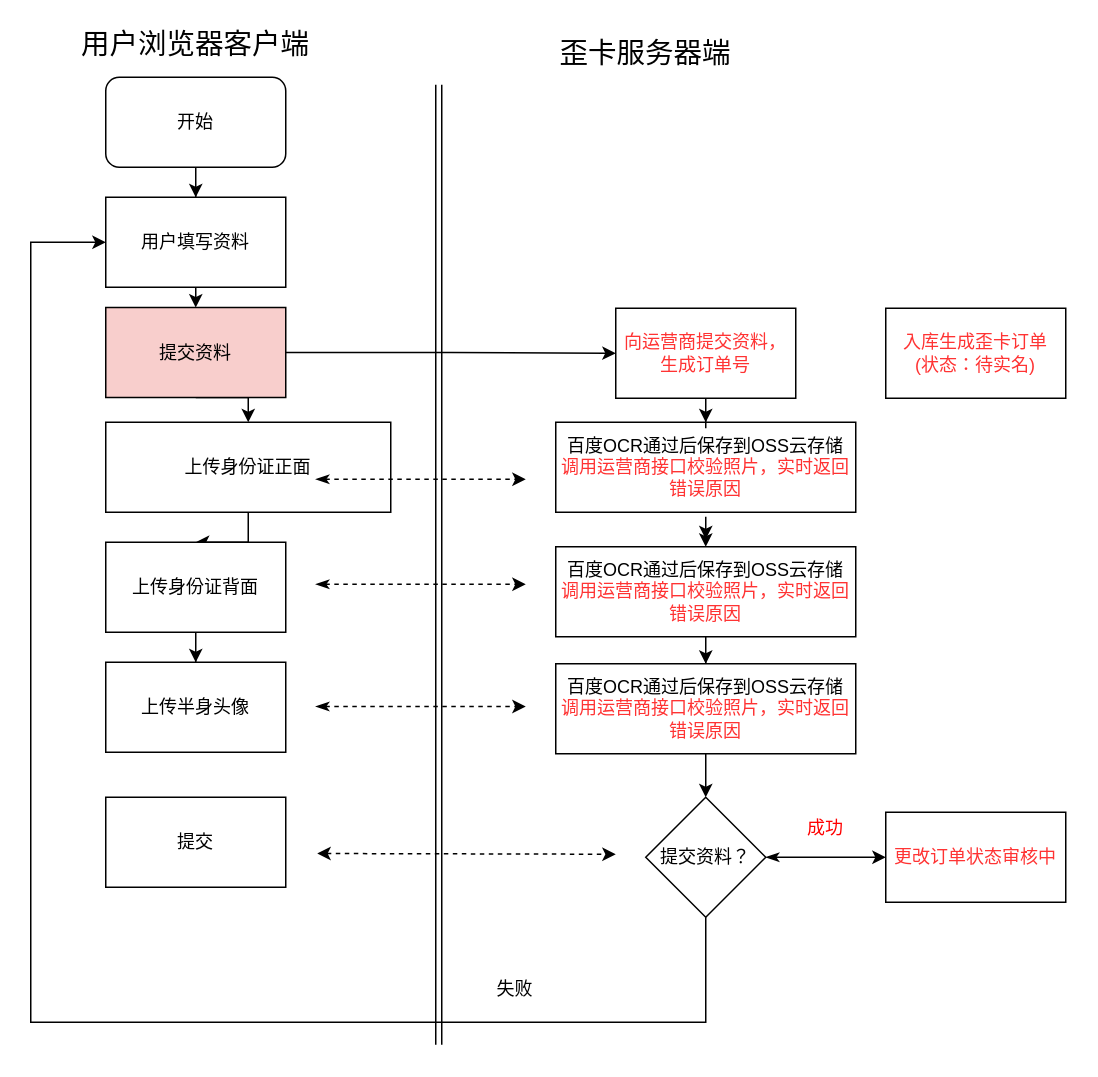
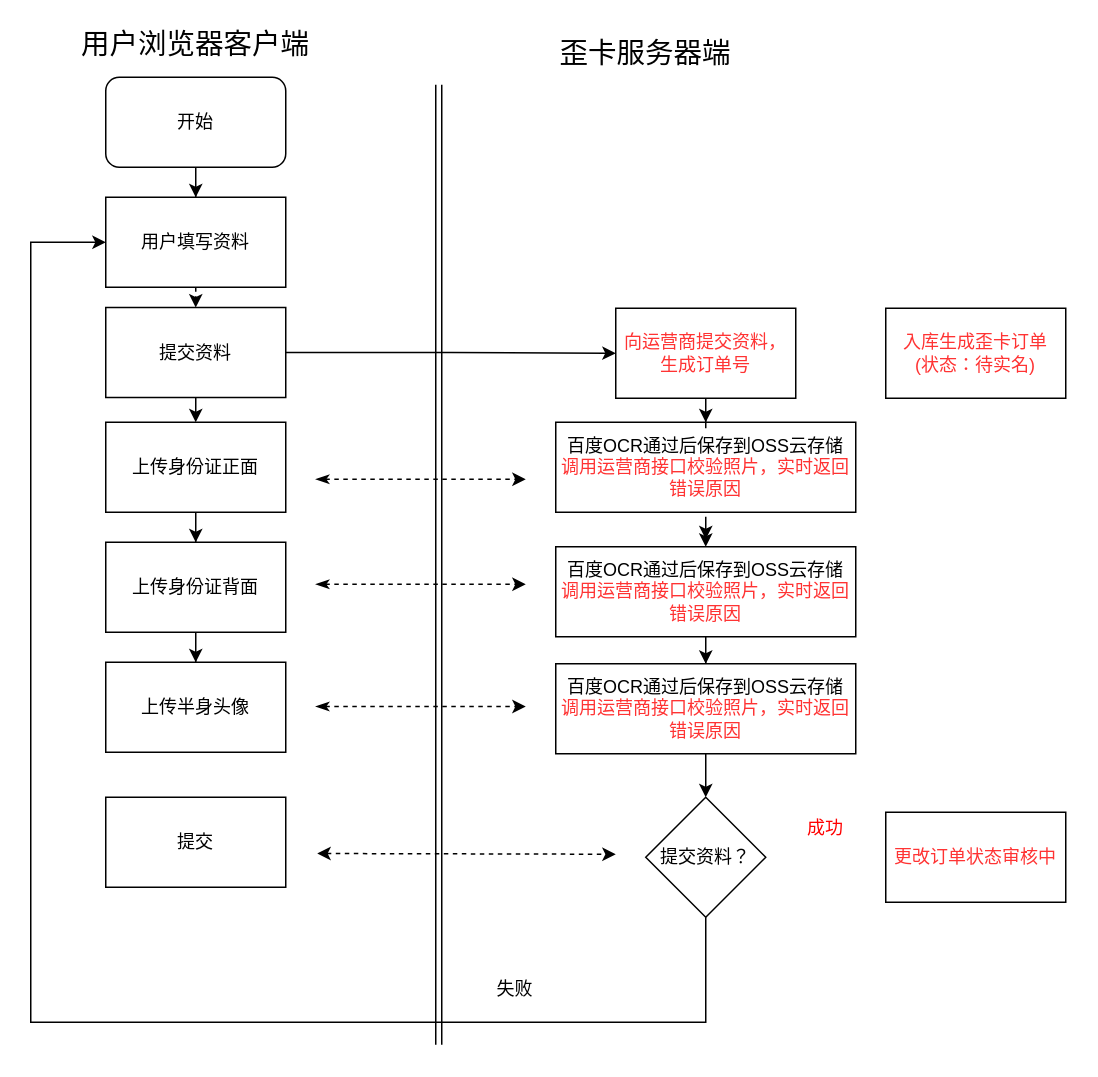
  <mxCell id="0" />
  <mxCell id="1" parent="0" />
  <mxCell id="2" value="" style="edgeStyle=orthogonalEdgeStyle;rounded=0;orthogonalLoop=1;jettySize=auto;html=1;" parent="1" source="3" target="5" edge="1"><mxGeometry relative="1" as="geometry" /></mxCell>
  <mxCell id="3" value="开始" style="rounded=1;whiteSpace=wrap;html=1;" parent="1" vertex="1"><mxGeometry x="70" y="51" width="120" height="60" as="geometry" /></mxCell>
- <mxCell id="4" style="edgeStyle=orthogonalEdgeStyle;rounded=0;orthogonalLoop=1;jettySize=auto;html=1;exitX=0.5;exitY=1;exitDx=0;exitDy=0;entryX=0.5;entryY=0;entryDx=0;entryDy=0;startArrow=none;startFill=0;endArrow=classic;endFill=1;fontSize=12;fontColor=#FF3333;" parent="1" source="5" target="35" edge="1"><mxGeometry relative="1" as="geometry" /></mxCell>
+ <mxCell id="4" style="edgeStyle=orthogonalEdgeStyle;rounded=0;orthogonalLoop=1;jettySize=auto;html=1;exitX=0.5;exitY=1;exitDx=0;exitDy=0;entryX=0.5;entryY=0;entryDx=0;entryDy=0;startArrow=none;startFill=0;endArrow=classic;endFill=1;fontSize=12;fontColor=#FF3333;dashed=1;" parent="1" source="5" target="35" edge="1"><mxGeometry relative="1" as="geometry" /></mxCell>
  <mxCell id="5" value="用户填写资料" style="rounded=0;whiteSpace=wrap;html=1;" parent="1" vertex="1"><mxGeometry x="70" y="131" width="120" height="60" as="geometry" /></mxCell>
  <mxCell id="6" value="" style="edgeStyle=orthogonalEdgeStyle;rounded=0;orthogonalLoop=1;jettySize=auto;html=1;" parent="1" source="7" target="9" edge="1"><mxGeometry relative="1" as="geometry" /></mxCell>
- <mxCell id="7" value="上传身份证正面" style="rounded=0;whiteSpace=wrap;html=1;" parent="1" vertex="1"><mxGeometry x="70" y="281" width="190" height="60" as="geometry" /></mxCell>
+ <mxCell id="7" value="上传身份证正面" style="rounded=0;whiteSpace=wrap;html=1;" parent="1" vertex="1"><mxGeometry x="70" y="281" width="120" height="60" as="geometry" /></mxCell>
  <mxCell id="8" value="" style="edgeStyle=orthogonalEdgeStyle;rounded=0;orthogonalLoop=1;jettySize=auto;html=1;" parent="1" source="9" target="10" edge="1"><mxGeometry relative="1" as="geometry" /></mxCell>
  <mxCell id="9" value="上传身份证背面" style="rounded=0;whiteSpace=wrap;html=1;" parent="1" vertex="1"><mxGeometry x="70" y="361" width="120" height="60" as="geometry" /></mxCell>
  <mxCell id="10" value="上传半身头像" style="rounded=0;whiteSpace=wrap;html=1;" parent="1" vertex="1"><mxGeometry x="70" y="441" width="120" height="60" as="geometry" /></mxCell>
  <mxCell id="11" value="提交" style="rounded=0;whiteSpace=wrap;html=1;" parent="1" vertex="1"><mxGeometry x="70" y="531" width="120" height="60" as="geometry" /></mxCell>
  <mxCell id="12" style="edgeStyle=orthogonalEdgeStyle;rounded=0;orthogonalLoop=1;jettySize=auto;html=1;entryX=0;entryY=0.5;entryDx=0;entryDy=0;exitX=0.5;exitY=1;exitDx=0;exitDy=0;" parent="1" source="14" target="5" edge="1"><mxGeometry relative="1" as="geometry"><Array as="points"><mxPoint x="470" y="681" /><mxPoint x="20" y="681" /><mxPoint x="20" y="161" /></Array></mxGeometry></mxCell>
- <mxCell id="13" style="edgeStyle=orthogonalEdgeStyle;rounded=0;orthogonalLoop=1;jettySize=auto;html=1;exitX=1;exitY=0.5;exitDx=0;exitDy=0;startArrow=classicThin;startFill=1;endArrow=classic;endFill=1;fontSize=12;fontColor=#FF3333;" parent="1" source="14" target="36" edge="1"><mxGeometry relative="1" as="geometry" /></mxCell>
  <mxCell id="14" value="提交资料？" style="rhombus;whiteSpace=wrap;html=1;" parent="1" vertex="1"><mxGeometry x="430" y="531" width="80" height="80" as="geometry" /></mxCell>
  <mxCell id="15" value="入库生成歪卡订单&lt;br&gt;(状态：待实名)" style="rounded=0;whiteSpace=wrap;html=1;fontColor=#FF3333;" parent="1" vertex="1"><mxGeometry x="590" y="205" width="120" height="60" as="geometry" /></mxCell>
  <mxCell id="16" value="失败" style="text;html=1;strokeColor=none;fillColor=none;align=center;verticalAlign=middle;whiteSpace=wrap;rounded=0;" parent="1" vertex="1"><mxGeometry x="323" y="649" width="40" height="20" as="geometry" /></mxCell>
  <mxCell id="17" value="&lt;font color=&quot;#ff0000&quot;&gt;成功&lt;/font&gt;" style="text;html=1;strokeColor=none;fillColor=none;align=center;verticalAlign=middle;whiteSpace=wrap;rounded=0;" parent="1" vertex="1"><mxGeometry x="520" y="542" width="60" height="20" as="geometry" /></mxCell>
  <mxCell id="18" value="" style="shape=link;html=1;" parent="1" edge="1"><mxGeometry width="50" height="50" relative="1" as="geometry"><mxPoint x="292" y="696" as="sourcePoint" /><mxPoint x="292" y="56" as="targetPoint" /></mxGeometry></mxCell>
  <mxCell id="19" value="用户浏览器客户端" style="text;html=1;strokeColor=none;fillColor=none;align=center;verticalAlign=middle;whiteSpace=wrap;rounded=0;fontSize=19;" parent="1" vertex="1"><mxGeometry x="40" y="20" width="180" height="20" as="geometry" /></mxCell>
  <mxCell id="20" value="歪卡服务器端" style="text;html=1;strokeColor=none;fillColor=none;align=center;verticalAlign=middle;whiteSpace=wrap;rounded=0;fontSize=19;" parent="1" vertex="1"><mxGeometry x="340" y="26" width="180" height="20" as="geometry" /></mxCell>
  <mxCell id="21" value="百度OCR通过后保存到OSS云存储&lt;br&gt;&lt;font color=&quot;#ff3333&quot;&gt;调用运营商接口校验照片，实时返回错误原因&lt;/font&gt;" style="rounded=0;whiteSpace=wrap;html=1;fontSize=12;" parent="1" vertex="1"><mxGeometry x="370" y="281" width="200" height="60" as="geometry" /></mxCell>
  <mxCell id="22" style="edgeStyle=orthogonalEdgeStyle;rounded=0;orthogonalLoop=1;jettySize=auto;html=1;startArrow=classic;startFill=1;endArrow=classic;endFill=1;fontSize=12;" parent="1" source="24" edge="1"><mxGeometry relative="1" as="geometry"><mxPoint x="470" y="359" as="targetPoint" /></mxGeometry></mxCell>
  <mxCell id="23" style="edgeStyle=orthogonalEdgeStyle;rounded=0;orthogonalLoop=1;jettySize=auto;html=1;exitX=0.5;exitY=1;exitDx=0;exitDy=0;startArrow=none;startFill=0;endArrow=classic;endFill=1;fontSize=12;fontColor=#FF3333;" parent="1" source="24" target="26" edge="1"><mxGeometry relative="1" as="geometry" /></mxCell>
  <mxCell id="24" value="百度OCR通过后保存到OSS云存储&lt;br&gt;&lt;span style=&quot;color: rgb(255 , 51 , 51)&quot;&gt;调用运营商接口校验照片，实时返回错误原因&lt;/span&gt;" style="rounded=0;whiteSpace=wrap;html=1;fontSize=12;" parent="1" vertex="1"><mxGeometry x="370" y="364" width="200" height="60" as="geometry" /></mxCell>
  <mxCell id="25" value="" style="edgeStyle=orthogonalEdgeStyle;rounded=0;orthogonalLoop=1;jettySize=auto;html=1;startArrow=none;startFill=0;endArrow=classic;endFill=1;fontSize=12;fontColor=#FF3333;" parent="1" source="26" target="14" edge="1"><mxGeometry relative="1" as="geometry" /></mxCell>
  <mxCell id="26" value="百度OCR通过后保存到OSS云存储&lt;br&gt;&lt;span style=&quot;color: rgb(255 , 51 , 51)&quot;&gt;调用运营商接口校验照片，实时返回错误原因&lt;/span&gt;" style="rounded=0;whiteSpace=wrap;html=1;fontSize=12;" parent="1" vertex="1"><mxGeometry x="370" y="442" width="200" height="60" as="geometry" /></mxCell>
  <mxCell id="27" value="" style="endArrow=classic;dashed=1;html=1;fontSize=12;endFill=1;startArrow=classicThin;startFill=1;" parent="1" edge="1"><mxGeometry width="50" height="50" relative="1" as="geometry"><mxPoint x="210" y="319" as="sourcePoint" /><mxPoint x="350" y="319" as="targetPoint" /></mxGeometry></mxCell>
  <mxCell id="28" value="" style="endArrow=classic;dashed=1;html=1;fontSize=12;endFill=1;startArrow=classicThin;startFill=1;" parent="1" edge="1"><mxGeometry width="50" height="50" relative="1" as="geometry"><mxPoint x="210" y="389" as="sourcePoint" /><mxPoint x="350" y="389" as="targetPoint" /></mxGeometry></mxCell>
  <mxCell id="29" value="" style="endArrow=classic;dashed=1;html=1;fontSize=12;endFill=1;startArrow=classicThin;startFill=1;" parent="1" edge="1"><mxGeometry width="50" height="50" relative="1" as="geometry"><mxPoint x="210" y="470.5" as="sourcePoint" /><mxPoint x="350" y="470.5" as="targetPoint" /></mxGeometry></mxCell>
  <mxCell id="30" value="" style="endArrow=classic;dashed=1;html=1;fontSize=12;endFill=1;startArrow=classic;startFill=1;" parent="1" edge="1"><mxGeometry width="50" height="50" relative="1" as="geometry"><mxPoint x="211" y="568.5" as="sourcePoint" /><mxPoint x="410" y="569" as="targetPoint" /></mxGeometry></mxCell>
  <mxCell id="31" value="" style="edgeStyle=orthogonalEdgeStyle;rounded=0;orthogonalLoop=1;jettySize=auto;html=1;startArrow=none;startFill=0;endArrow=classic;endFill=1;fontSize=12;fontColor=#FF3333;" parent="1" source="32" target="21" edge="1"><mxGeometry relative="1" as="geometry" /></mxCell>
  <mxCell id="32" value="向运营商提交资料，生成订单号" style="rounded=0;whiteSpace=wrap;html=1;fontSize=12;fontColor=#FF3333;" parent="1" vertex="1"><mxGeometry x="410" y="205" width="120" height="60" as="geometry" /></mxCell>
  <mxCell id="33" style="edgeStyle=orthogonalEdgeStyle;rounded=0;orthogonalLoop=1;jettySize=auto;html=1;exitX=0.5;exitY=1;exitDx=0;exitDy=0;entryX=0.5;entryY=0;entryDx=0;entryDy=0;startArrow=none;startFill=0;endArrow=classic;endFill=1;fontSize=12;fontColor=#FF3333;" parent="1" source="35" target="7" edge="1"><mxGeometry relative="1" as="geometry" /></mxCell>
  <mxCell id="34" value="" style="edgeStyle=orthogonalEdgeStyle;rounded=0;orthogonalLoop=1;jettySize=auto;html=1;startArrow=none;startFill=0;endArrow=classic;endFill=1;fontSize=12;fontColor=#FF3333;entryX=0;entryY=0.5;entryDx=0;entryDy=0;" parent="1" source="35" target="32" edge="1"><mxGeometry relative="1" as="geometry"><mxPoint x="270" y="234.5" as="targetPoint" /></mxGeometry></mxCell>
- <mxCell id="35" value="提交资料" style="rounded=0;whiteSpace=wrap;html=1;fillColor=#f8cecc;" parent="1" vertex="1"><mxGeometry x="70" y="204.5" width="120" height="60" as="geometry" /></mxCell>
+ <mxCell id="35" value="提交资料" style="rounded=0;whiteSpace=wrap;html=1;" parent="1" vertex="1"><mxGeometry x="70" y="204.5" width="120" height="60" as="geometry" /></mxCell>
  <mxCell id="36" value="更改订单状态审核中" style="rounded=0;whiteSpace=wrap;html=1;fontSize=12;fontColor=#FF3333;" parent="1" vertex="1"><mxGeometry x="590" y="541" width="120" height="60" as="geometry" /></mxCell>
